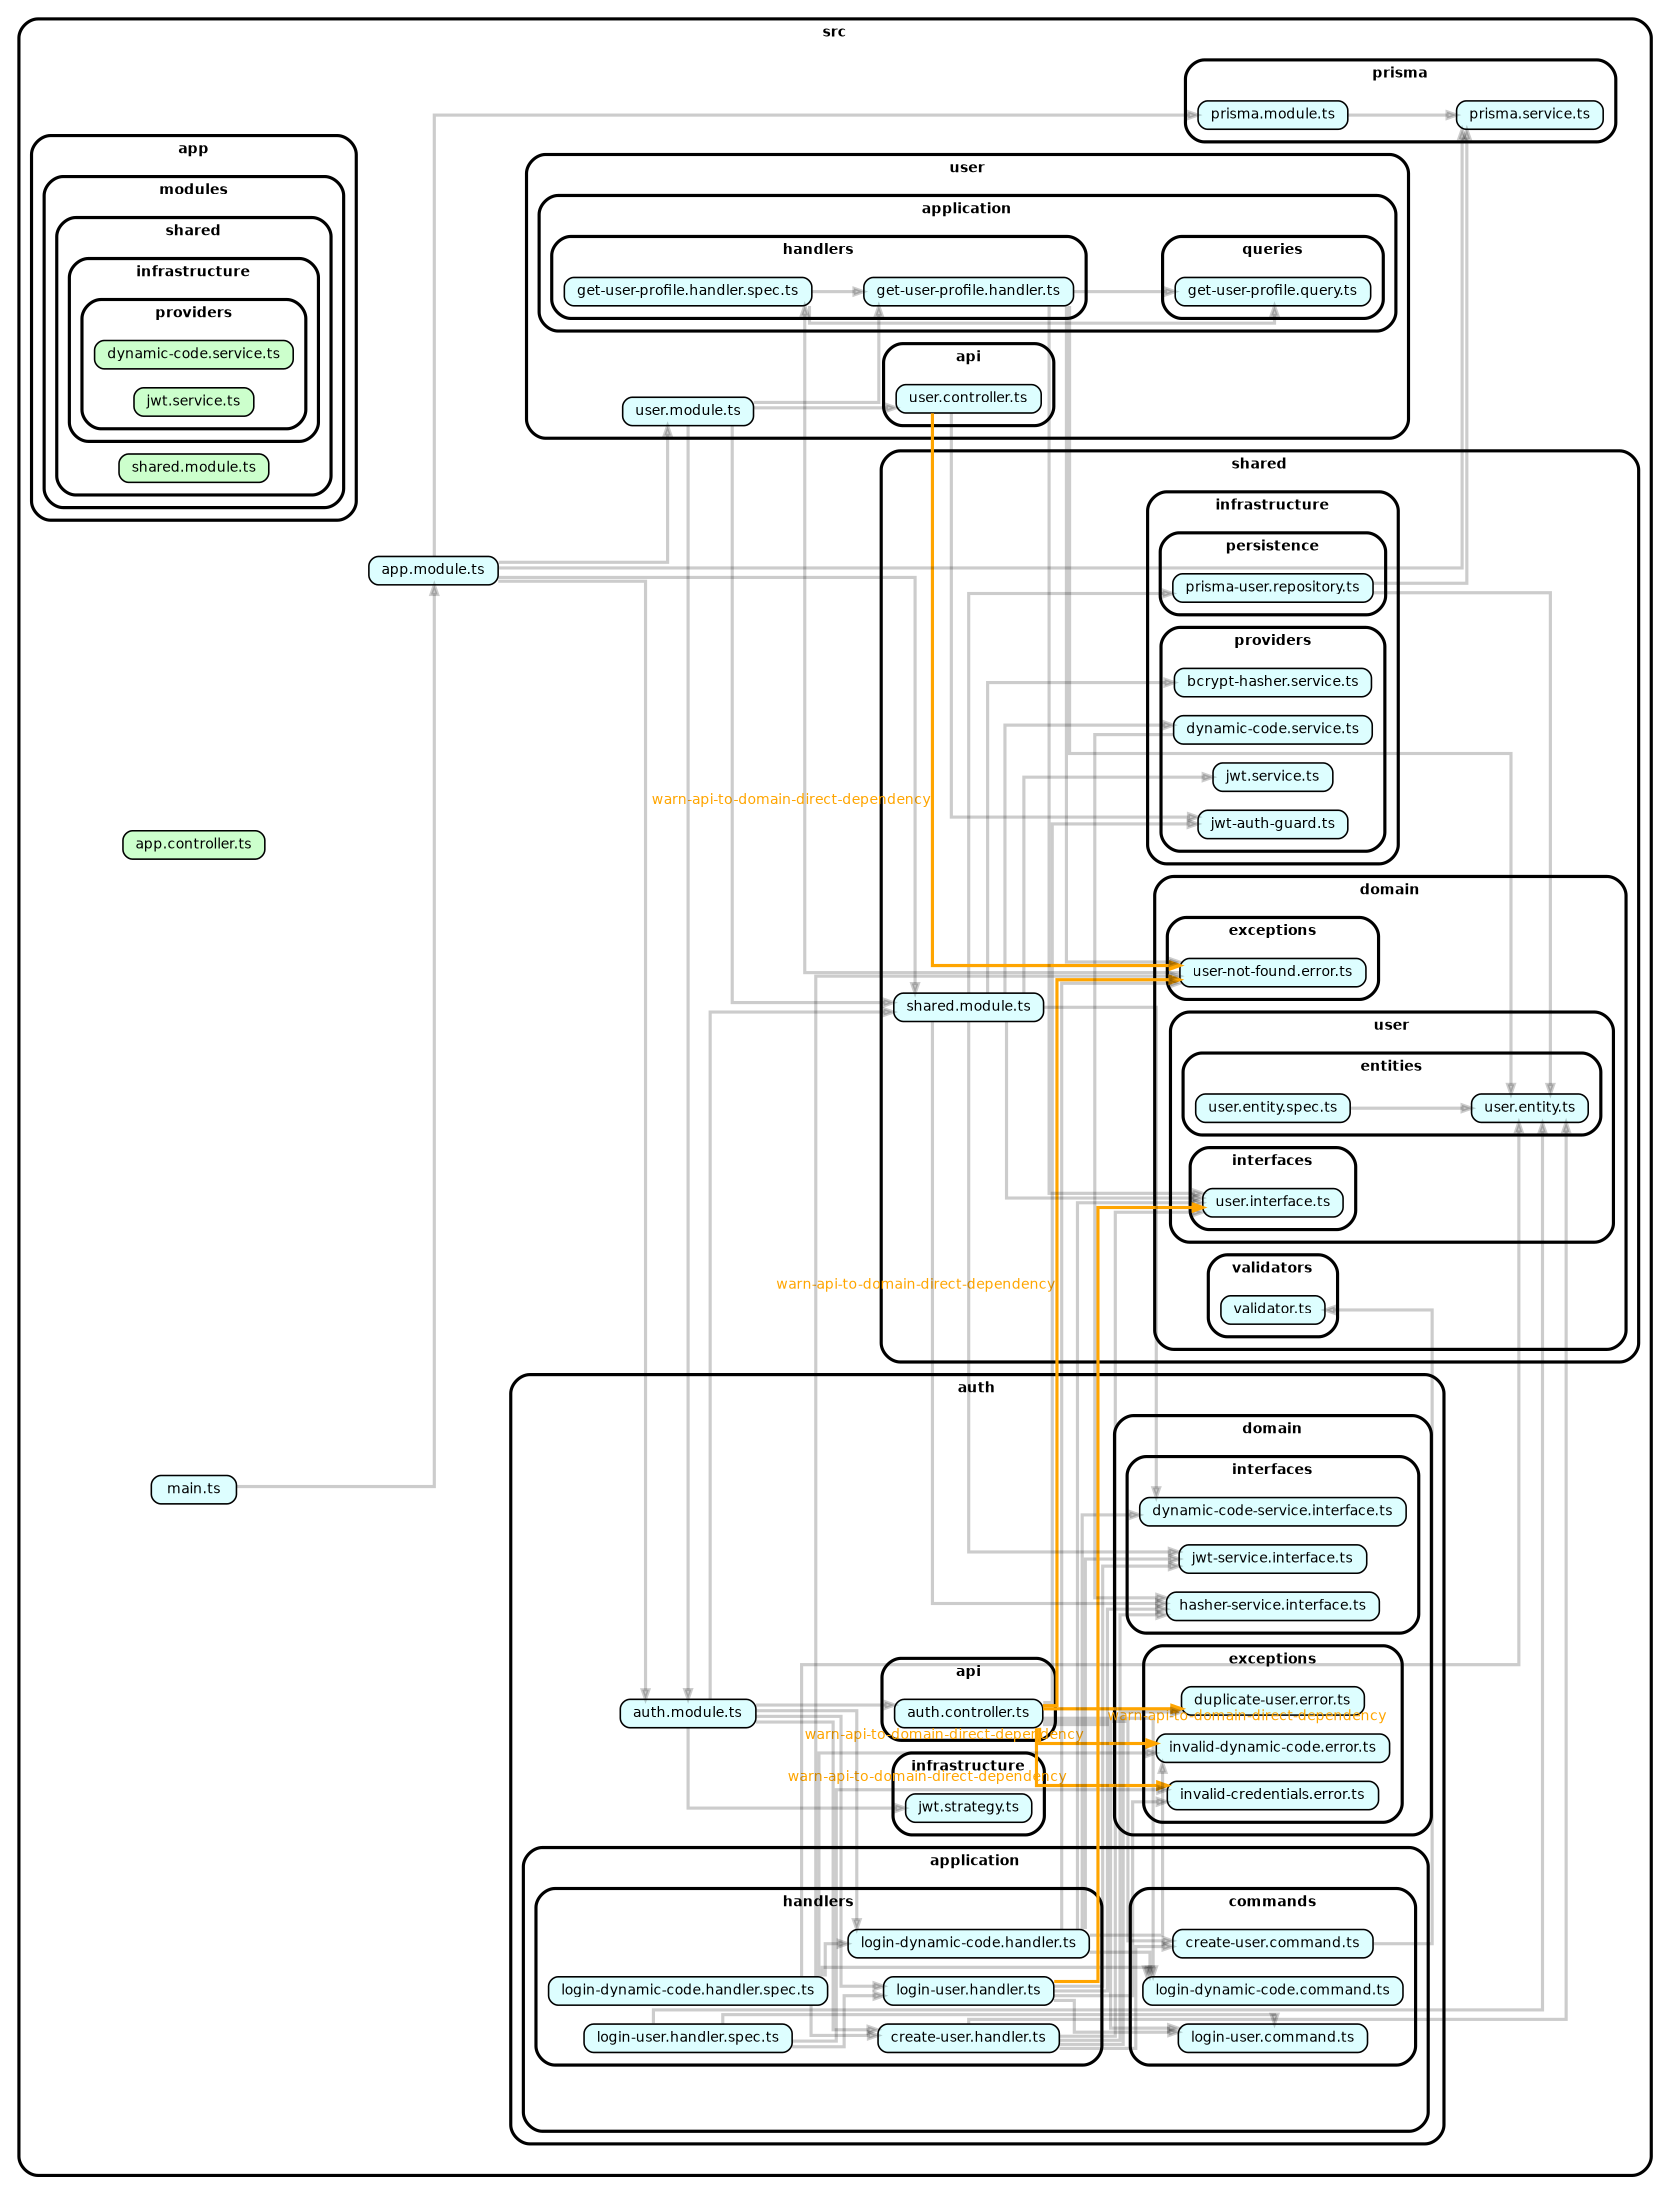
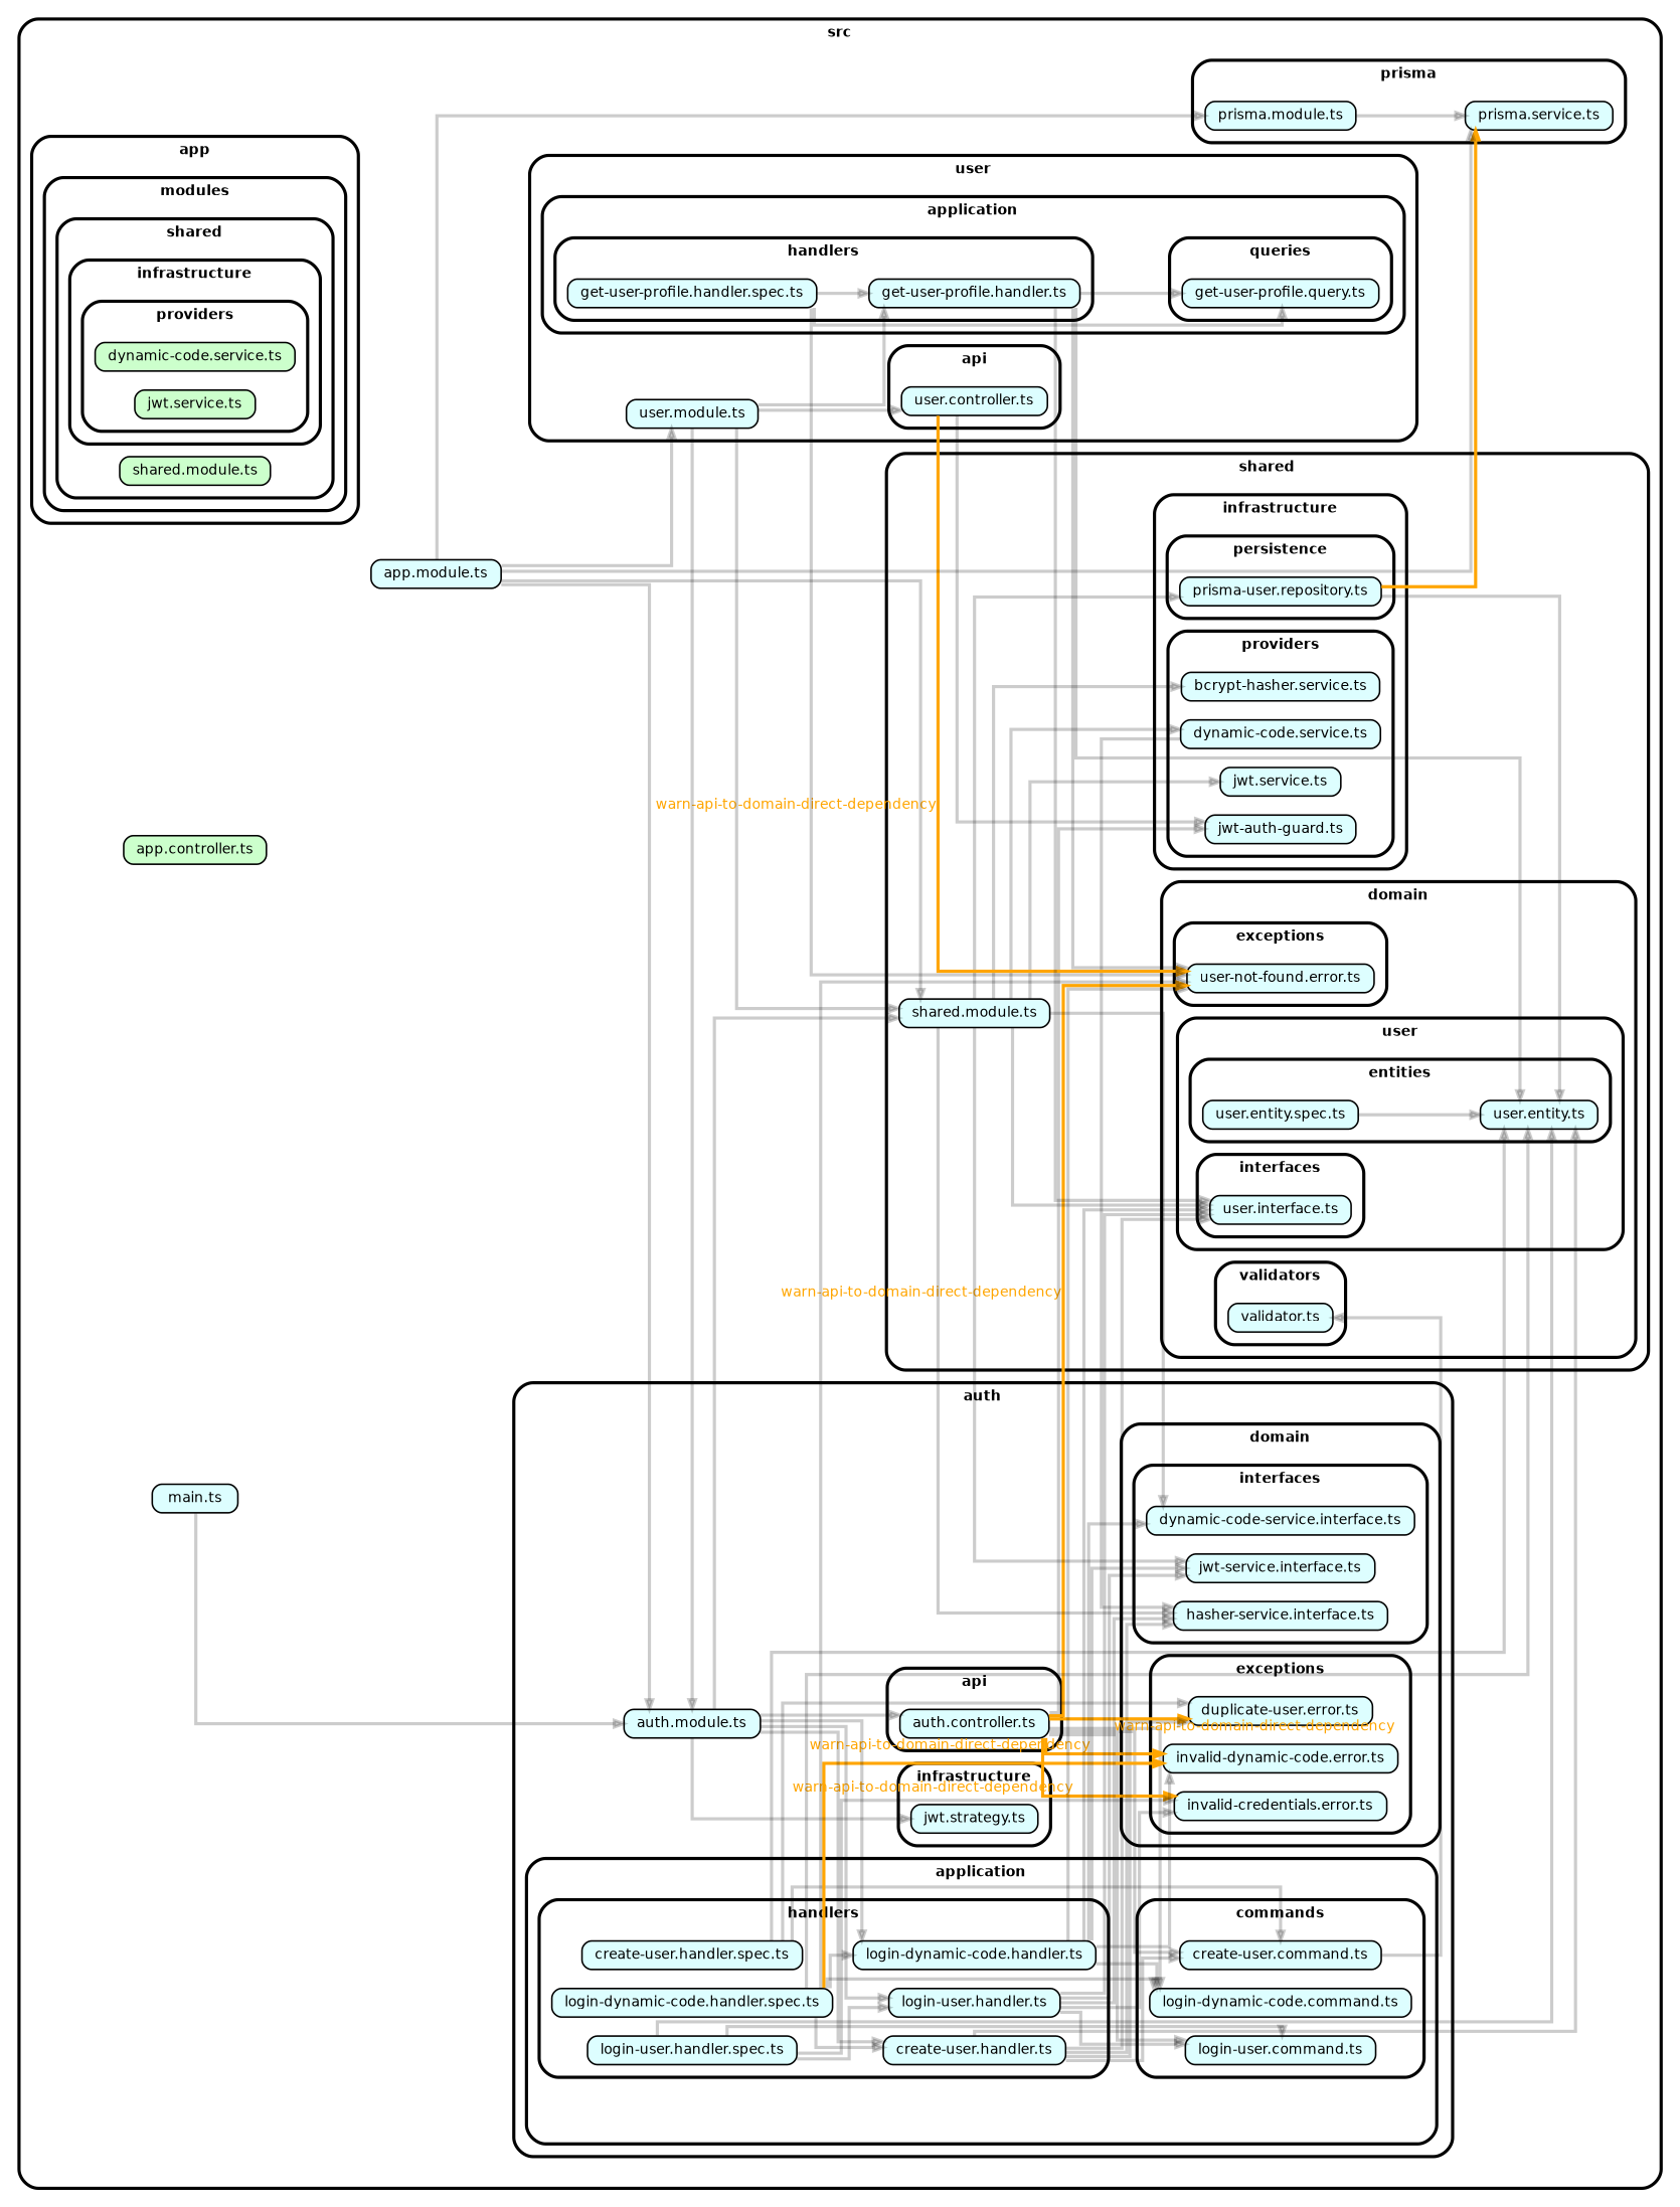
  strict digraph {
    compound=true
    fillcolor="#ffffff"
    fontname="Helvetica-bold"
    fontsize=9
    nodesep=0.16
    rankdir=LR
    ranksep=0.18
    splines=ortho
    style="rounded,bold,filled"
    node [color=black fillcolor="#ddfeff" fontcolor=black fontname=Helvetica fontsize=9 shape=box style="rounded, filled"]
    edge [arrowhead=normal arrowsize=0.6 color="#00000033" fontname=Helvetica fontsize=9 penwidth=2.0]
    n1 [fillcolor="#ccffcc" height=0.2 label=<dynamic-code.service.ts>]
    n2 [fillcolor="#ccffcc" height=0.2 label=<jwt.service.ts>]
    n3 [fillcolor="#ccffcc" height=0.2 label=<shared.module.ts>]
    n4 [height=0.2 label=<auth.controller.ts>]
    n5 [height=0.2 label=<create-user.command.ts>]
    n6 [height=0.2 label=<login-dynamic-code.command.ts>]
    n7 [height=0.2 label=<login-user.command.ts>]
+   n8 [height=0.2 label=<create-user.handler.spec.ts>]
    n9 [height=0.2 label=<create-user.handler.ts>]
    n10 [height=0.2 label=<login-dynamic-code.handler.spec.ts>]
    n11 [height=0.2 label=<login-dynamic-code.handler.ts>]
    n12 [height=0.2 label=<login-user.handler.spec.ts>]
    n13 [height=0.2 label=<login-user.handler.ts>]
    n14 [height=0.2 label=<duplicate-user.error.ts>]
    n15 [height=0.2 label=<invalid-credentials.error.ts>]
    n16 [height=0.2 label=<invalid-dynamic-code.error.ts>]
    n17 [height=0.2 label=<hasher-service.interface.ts>]
    n18 [height=0.2 label=<dynamic-code-service.interface.ts>]
    n19 [height=0.2 label=<jwt-service.interface.ts>]
    n20 [height=0.2 label=<jwt.strategy.ts>]
    n21 [height=0.2 label=<auth.module.ts>]
    n22 [height=0.2 label=<prisma.module.ts>]
    n23 [height=0.2 label=<prisma.service.ts>]
    n24 [height=0.2 label=<user.entity.ts>]
    n25 [height=0.2 label=<user.entity.spec.ts>]
    n26 [height=0.2 label=<user.interface.ts>]
    n27 [height=0.2 label=<user-not-found.error.ts>]
    n28 [height=0.2 label=<validator.ts>]
    n29 [height=0.2 label=<prisma-user.repository.ts>]
    n30 [height=0.2 label=<jwt-auth-guard.ts>]
    n31 [height=0.2 label=<bcrypt-hasher.service.ts>]
    n32 [height=0.2 label=<dynamic-code.service.ts>]
    n33 [height=0.2 label=<jwt.service.ts>]
    n34 [height=0.2 label=<shared.module.ts>]
    n35 [height=0.2 label=<user.controller.ts>]
    n36 [height=0.2 label=<get-user-profile.query.ts>]
    n37 [height=0.2 label=<get-user-profile.handler.spec.ts>]
    n38 [height=0.2 label=<get-user-profile.handler.ts>]
    n39 [height=0.2 label=<user.module.ts>]
    n40 [fillcolor="#ccffcc" height=0.2 label=<app.controller.ts>]
    n41 [height=0.2 label=<app.module.ts>]
    n42 [height=0.2 label=<main.ts>]
    subgraph cluster_1 {
      label=src
      n40
      n41
      n42
      subgraph cluster_2 {
        label=app
        subgraph cluster_3 {
          label=modules
          subgraph cluster_4 {
            label=shared
            n3
            subgraph cluster_5 {
              label=infrastructure
              subgraph cluster_6 {
                label=providers
                n1
                n2
              }
            }
          }
        }
      }
      subgraph cluster_7 {
        label=auth
        n21
        subgraph cluster_8 {
          label=api
          n4
        }
        subgraph cluster_9 {
          label=application
          subgraph cluster_10 {
            label=commands
            n5
            n6
            n7
          }
          subgraph cluster_11 {
            label=handlers
+           n8
            n9
            n10
            n11
            n12
            n13
          }
        }
        subgraph cluster_12 {
          label=domain
          subgraph cluster_13 {
            label=exceptions
            n14
            n15
            n16
          }
          subgraph cluster_14 {
            label=interfaces
            n17
            n18
            n19
          }
        }
        subgraph cluster_15 {
          label=infrastructure
          n20
        }
      }
      subgraph cluster_16 {
        label=prisma
        n22
        n23
      }
      subgraph cluster_17 {
        label=shared
        n34
        subgraph cluster_18 {
          label=domain
          subgraph cluster_19 {
            label=user
            subgraph cluster_20 {
              label=entities
              n24
              n25
            }
            subgraph cluster_21 {
              label=interfaces
              n26
            }
          }
          subgraph cluster_22 {
            label=exceptions
            n27
          }
          subgraph cluster_23 {
            label=validators
            n28
          }
        }
        subgraph cluster_24 {
          label=infrastructure
          subgraph cluster_25 {
            label=persistence
            n29
          }
          subgraph cluster_26 {
            label=providers
            n30
            n31
            n32
            n33
          }
        }
      }
      subgraph cluster_27 {
        label=user
        n39
        subgraph cluster_28 {
          label=api
          n35
        }
        subgraph cluster_29 {
          label=application
          subgraph cluster_30 {
            label=queries
            n36
          }
          subgraph cluster_31 {
            label=handlers
            n37
            n38
          }
        }
      }
    }
    n4 -> n5
    n4 -> n6
    n4 -> n7
    n4 -> n14 [color=orange fontcolor=orange xlabel="warn-api-to-domain-direct-dependency"]
    n4 -> n15 [color=orange fontcolor=orange xlabel="warn-api-to-domain-direct-dependency"]
    n4 -> n16 [color=orange fontcolor=orange xlabel="warn-api-to-domain-direct-dependency"]
    n4 -> n27 [color=orange fontcolor=orange xlabel="warn-api-to-domain-direct-dependency"]
    n4 -> n30
    n5 -> n28
+   n8 -> n5
+   n8 -> n14
+   n8 -> n24
    n9 -> n5
    n9 -> n14
    n9 -> n17
    n9 -> n24
    n9 -> n26
    n10 -> n6
    n10 -> n9
    n10 -> n11
-   n10 -> n16
+   n10 -> n16 [color=orange]
    n10 -> n24
    n10 -> n27
    n11 -> n6
    n11 -> n16
    n11 -> n18
    n11 -> n19
    n11 -> n26
    n11 -> n27
    n12 -> n7
    n12 -> n13
    n12 -> n15
    n12 -> n24
    n13 -> n7
    n13 -> n15
    n13 -> n17
    n13 -> n19
-   n13 -> n26 [color=orange]
+   n13 -> n26
    n21 -> n4
    n21 -> n9
    n21 -> n11
    n21 -> n13
    n21 -> n20
    n21 -> n34
    n22 -> n23
    n25 -> n24
-   n29 -> n23
+   n29 -> n23 [color=orange]
    n29 -> n24
    n32 -> n17
    n34 -> n17
    n34 -> n18
    n34 -> n19
    n34 -> n26
    n34 -> n29
    n34 -> n31
    n34 -> n32
    n34 -> n33
    n35 -> n27 [color=orange fontcolor=orange xlabel="warn-api-to-domain-direct-dependency"]
    n35 -> n30
-   n27 -> n37
+   n37 -> n27
    n37 -> n36
    n37 -> n38
    n38 -> n24
    n38 -> n26
    n38 -> n27
    n38 -> n36
    n39 -> n21
    n39 -> n34
    n39 -> n35
    n39 -> n38
    n41 -> n21
    n41 -> n22
    n41 -> n23
    n41 -> n34
    n41 -> n39
-   n42 -> n41
+   n42 -> n21
  }
